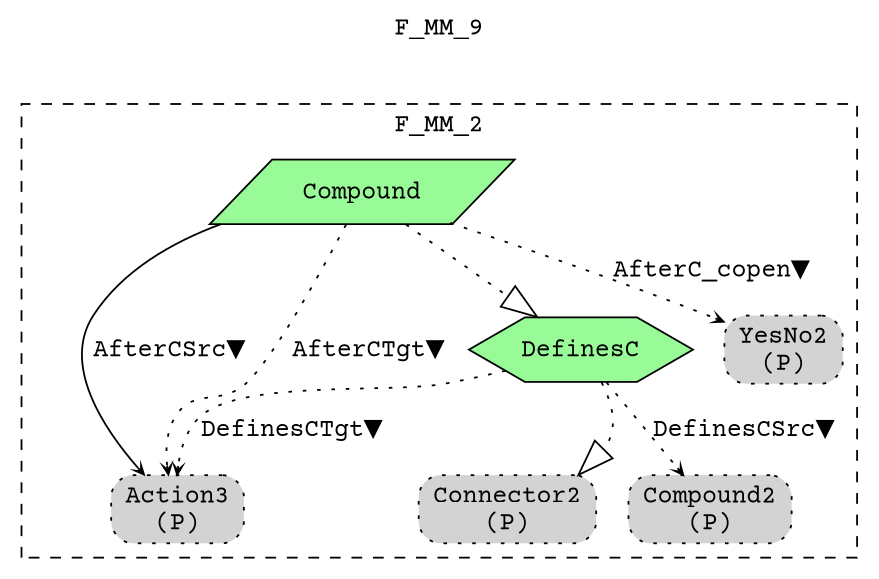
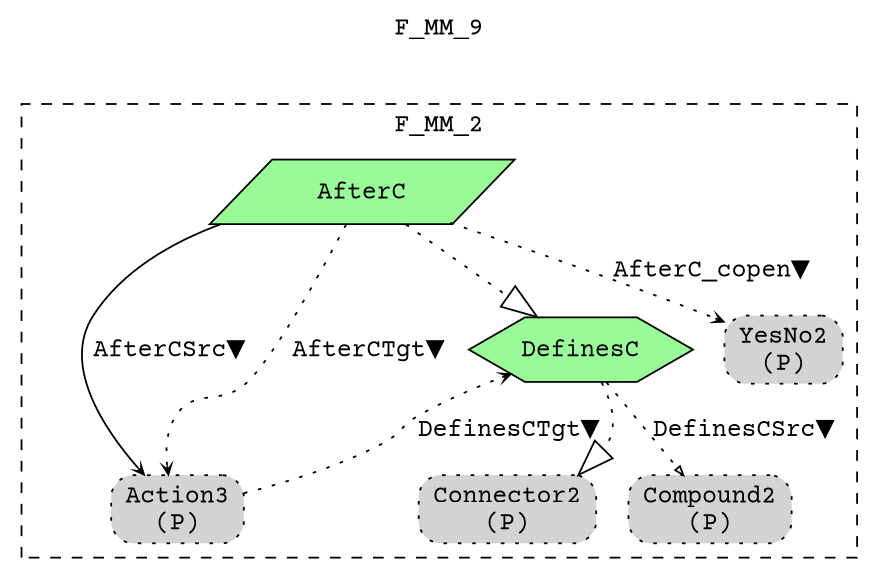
  digraph {
    fontname="Courier Prime"
    label=F_MM_9
    labelfontsize=12
    labelloc=tl
    node [fillcolor=lightgray fontname="Courier Prime" shape=box style="rounded,filled,dotted"]
    edge [arrowhead=vee arrowsize=.5 fontname="Courier Prime" style=dotted]
    n1 [label=<Connector2<br/>(P)>]
    n2 [label=<Action3<br/>(P)>]
    n3 [fillcolor=palegreen label=DefinesC shape=hexagon style=filled]
    n4 [label=<Compound2<br/>(P)>]
-   n5 [fillcolor=palegreen label=Compound shape=parallelogram style=filled]
+   n5 [fillcolor=palegreen label=AfterC shape=parallelogram style=filled]
    n6 [label=<YesNo2<br/>(P)>]
    subgraph cluster_1 {
      label=F_MM_2
      style=dashed
      n1
      n2
      n3
      n4
      n5
      n6
    }
    n3 -> n1 [arrowhead=onormal arrowsize=2.0]
-   n3 -> n2 [label="DefinesCTgt▼"]
-   n3 -> n4 [label="DefinesCSrc▼"]
+   n2 -> n3 [label="DefinesCTgt▼"]
+   n3 -> n4 [arrowhead=onormal label="DefinesCSrc▼"]
    n5 -> n2 [label="AfterCSrc▼" style=solid]
    n5 -> n2 [label="AfterCTgt▼"]
    n5 -> n3 [arrowhead=onormal arrowsize=2.0]
    n5 -> n6 [label="AfterC_copen▼"]
  }
